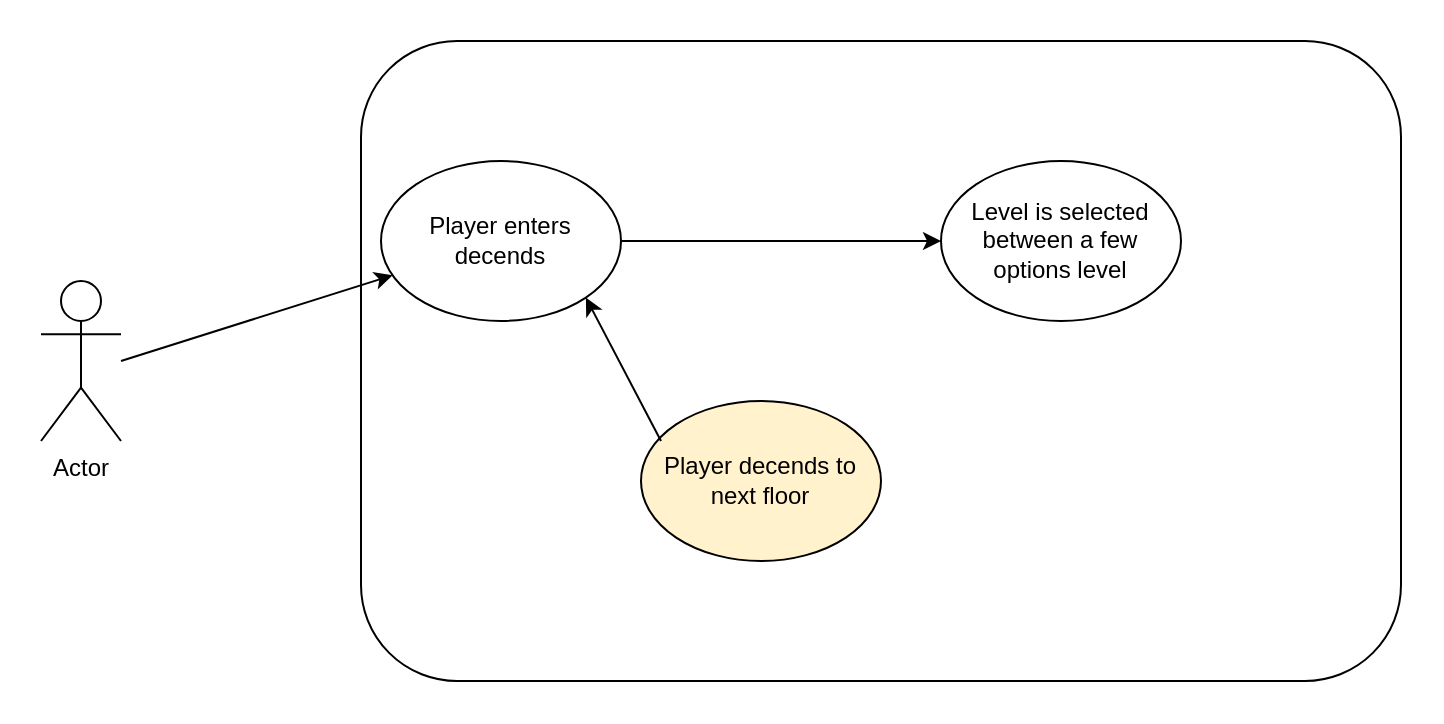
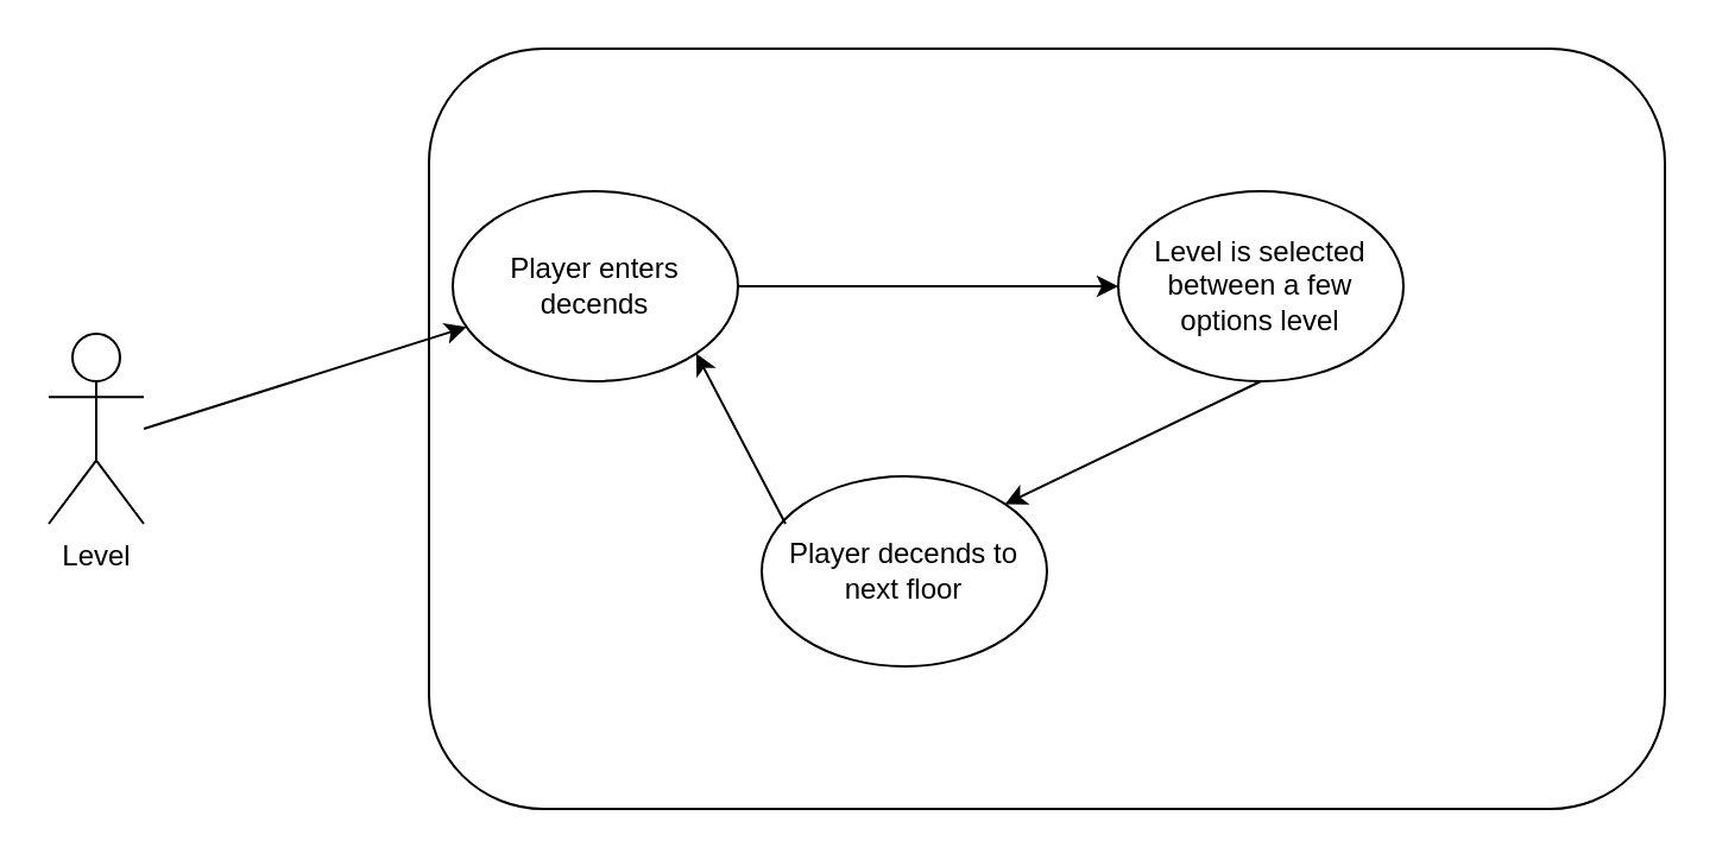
  <mxCell id="0" />
  <mxCell id="1" parent="0" />
- <mxCell id="2" value="Actor" style="shape=umlActor;verticalLabelPosition=bottom;verticalAlign=top;html=1;outlineConnect=0;" vertex="1" parent="1"><mxGeometry x="20" y="140" width="40" height="80" as="geometry" /></mxCell>
+ <mxCell id="2" value="Level" style="shape=umlActor;verticalLabelPosition=bottom;verticalAlign=top;html=1;outlineConnect=0;" vertex="1" parent="1"><mxGeometry x="20" y="140" width="40" height="80" as="geometry" /></mxCell>
  <mxCell id="3" value="" style="rounded=1;whiteSpace=wrap;html=1;" vertex="1" parent="1"><mxGeometry x="180" y="20" width="520" height="320" as="geometry" /></mxCell>
  <mxCell id="4" value="Player enters decends" style="ellipse;whiteSpace=wrap;html=1;" vertex="1" parent="1"><mxGeometry x="190" y="80" width="120" height="80" as="geometry" /></mxCell>
  <mxCell id="5" value="Level is selected between a few options level" style="ellipse;whiteSpace=wrap;html=1;" vertex="1" parent="1"><mxGeometry x="470" y="80" width="120" height="80" as="geometry" /></mxCell>
  <mxCell id="6" value="" style="endArrow=classic;html=1;rounded=0;" edge="1" parent="1" target="4"><mxGeometry width="50" height="50" relative="1" as="geometry"><mxPoint x="60" y="180" as="sourcePoint" /><mxPoint x="110" y="130" as="targetPoint" /></mxGeometry></mxCell>
  <mxCell id="7" value="" style="endArrow=classic;html=1;rounded=0;entryX=0;entryY=0.5;entryDx=0;entryDy=0;" edge="1" parent="1" target="5"><mxGeometry width="50" height="50" relative="1" as="geometry"><mxPoint x="310" y="120" as="sourcePoint" /><mxPoint x="360" y="70" as="targetPoint" /></mxGeometry></mxCell>
- <mxCell id="8" value="Player decends to next floor" style="ellipse;whiteSpace=wrap;html=1;fillColor=#fff2cc;" vertex="1" parent="1"><mxGeometry x="320" y="200" width="120" height="80" as="geometry" /></mxCell>
+ <mxCell id="8" value="Player decends to next floor" style="ellipse;whiteSpace=wrap;html=1;" vertex="1" parent="1"><mxGeometry x="320" y="200" width="120" height="80" as="geometry" /></mxCell>
+ <mxCell id="9" value="" style="endArrow=classic;html=1;rounded=0;entryX=1;entryY=0;entryDx=0;entryDy=0;exitX=0.5;exitY=1;exitDx=0;exitDy=0;" edge="1" parent="1" source="5" target="8"><mxGeometry width="50" height="50" relative="1" as="geometry"><mxPoint x="500" y="230" as="sourcePoint" /><mxPoint x="550" y="180" as="targetPoint" /></mxGeometry></mxCell>
  <mxCell id="10" value="" style="endArrow=classic;html=1;rounded=0;entryX=1;entryY=1;entryDx=0;entryDy=0;" edge="1" parent="1" target="4"><mxGeometry width="50" height="50" relative="1" as="geometry"><mxPoint x="330" y="220" as="sourcePoint" /><mxPoint x="380" y="170" as="targetPoint" /></mxGeometry></mxCell>
